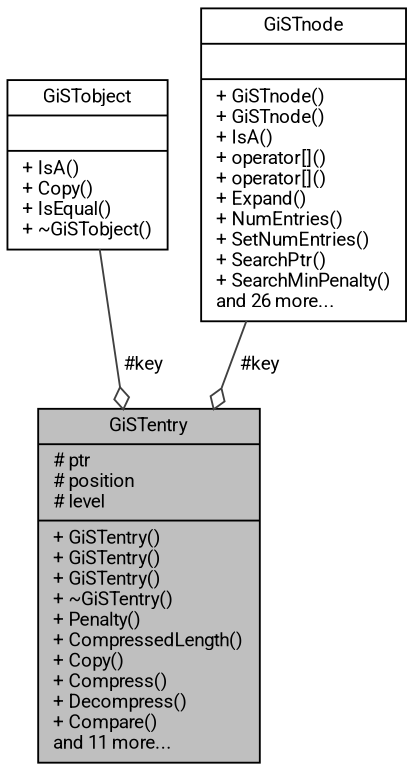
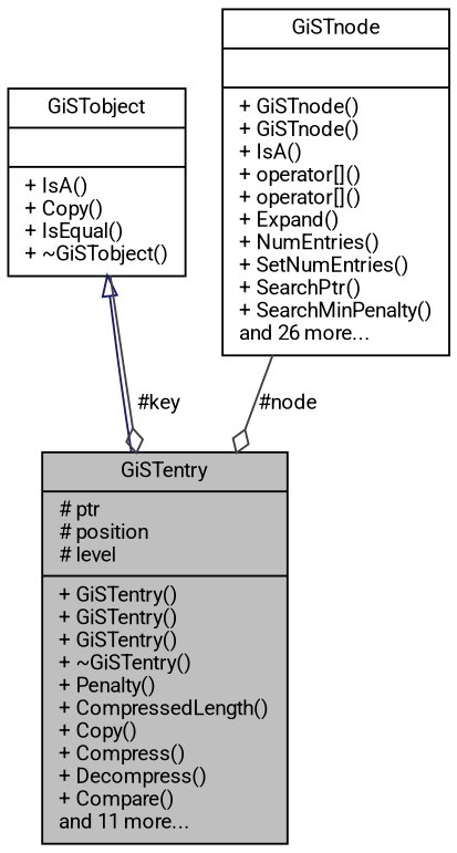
  digraph {
    fontname=Roboto
    node [color=black fillcolor=white fontname=Roboto fontsize=10 shape=record style=filled]
    edge [color=grey25 fontname=Roboto fontsize=10 labelfontname=Helvetica labelfontsize=10 style=solid arrowhead=odiamond]
    n1 [fillcolor=grey75 fontcolor=black height=0.2 label="{GiSTentry\n|# ptr\l# position\l# level\l|+ GiSTentry()\l+ GiSTentry()\l+ GiSTentry()\l+ ~GiSTentry()\l+ Penalty()\l+ CompressedLength()\l+ Copy()\l+ Compress()\l+ Decompress()\l+ Compare()\land 11 more...\l}" width=0.4]
    n2 [height=0.2 label="{GiSTobject\n||+ IsA()\l+ Copy()\l+ IsEqual()\l+ ~GiSTobject()\l}" width=0.4]
    n3 [height=0.2 label="{GiSTnode\n||+ GiSTnode()\l+ GiSTnode()\l+ IsA()\l+ operator[]()\l+ operator[]()\l+ Expand()\l+ NumEntries()\l+ SetNumEntries()\l+ SearchPtr()\l+ SearchMinPenalty()\land 26 more...\l}" width=0.4]
+   n2 -> n1 [arrowtail=onormal color=midnightblue dir=back arrowhead=""]
    n2 -> n1 [label=" #key"]
-   n3 -> n1 [label=" #key"]
+   n3 -> n1 [label=" #node"]
  }
